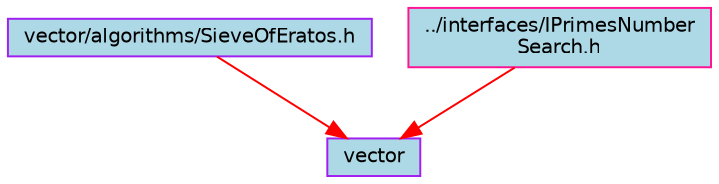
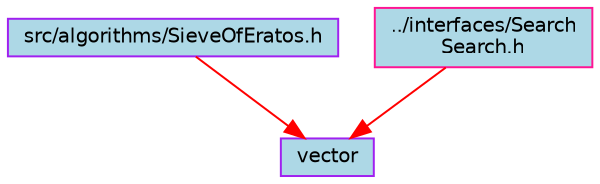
  digraph {
    node [color=purple fillcolor=lightblue fontname=Helvetica fontsize=10 shape=box style=filled]
    edge [color=red fontname=Helvetica fontsize=10 labelfontname=Helvetica labelfontsize=10 style=solid]
-   n1 [fontcolor=black height=0.2 label="vector/algorithms/SieveOfEratos.h" width=0.4]
+   n1 [fontcolor=black height=0.2 label="src/algorithms/SieveOfEratos.h" width=0.4]
    n2 [height=0.2 label=vector width=0.4]
-   n3 [color=deeppink height=0.2 label="../interfaces/IPrimesNumber\lSearch.h" width=0.4]
+   n3 [color=deeppink height=0.2 label="../interfaces/Search\lSearch.h" width=0.4]
    n1 -> n2
    n3 -> n2
  }
